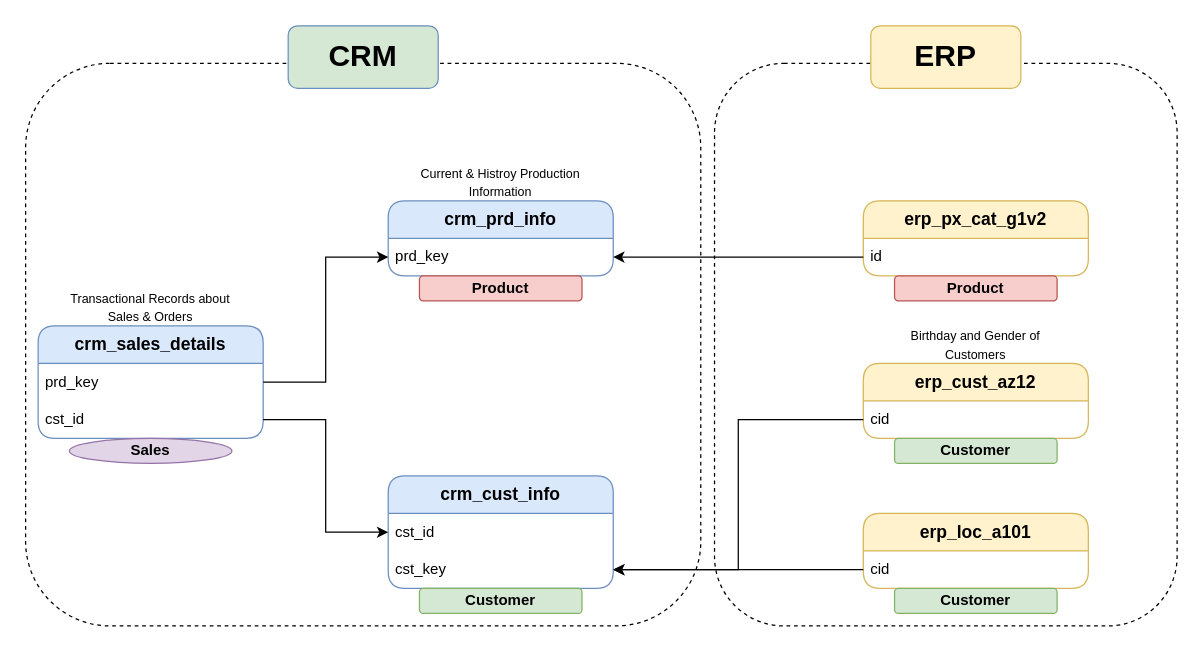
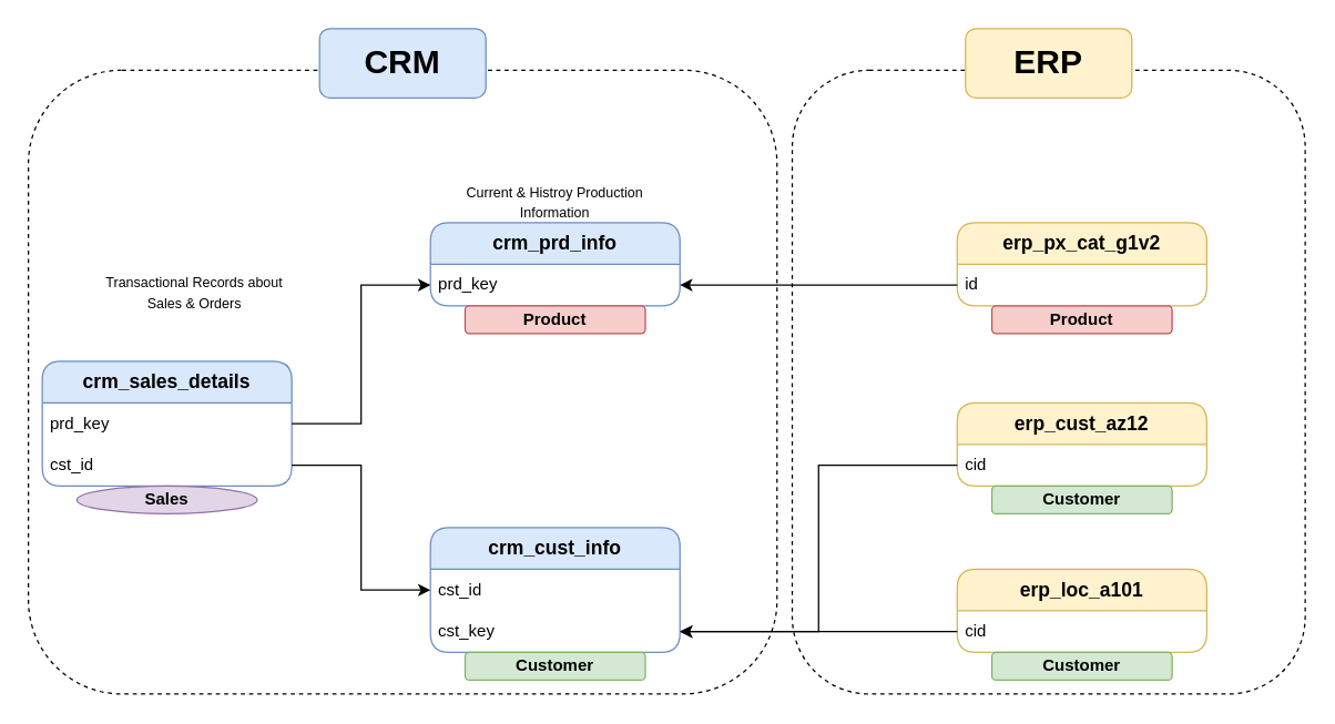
  <mxCell id="0" />
  <mxCell id="1" parent="0" />
  <mxCell id="2" value="&lt;b&gt;&lt;font style=&quot;font-size: 14px;&quot;&gt;crm_cust_info&lt;/font&gt;&lt;/b&gt;" style="swimlane;fontStyle=0;childLayout=stackLayout;horizontal=1;startSize=30;horizontalStack=0;resizeParent=1;resizeParentMax=0;resizeLast=0;collapsible=1;marginBottom=0;whiteSpace=wrap;html=1;fillColor=#dae8fc;strokeColor=#6c8ebf;rounded=1;" parent="1" vertex="1"><mxGeometry x="310" y="380" width="180" height="90" as="geometry" /></mxCell>
  <mxCell id="3" value="cst_id" style="text;strokeColor=none;fillColor=none;align=left;verticalAlign=middle;spacingLeft=4;spacingRight=4;overflow=hidden;points=[[0,0.5],[1,0.5]];portConstraint=eastwest;rotatable=0;whiteSpace=wrap;html=1;" parent="2" vertex="1"><mxGeometry y="30" width="180" height="30" as="geometry" /></mxCell>
  <mxCell id="4" value="cst_key" style="text;strokeColor=none;fillColor=none;align=left;verticalAlign=middle;spacingLeft=4;spacingRight=4;overflow=hidden;points=[[0,0.5],[1,0.5]];portConstraint=eastwest;rotatable=0;whiteSpace=wrap;html=1;" parent="2" vertex="1"><mxGeometry y="60" width="180" height="30" as="geometry" /></mxCell>
  <mxCell id="5" value="&lt;b&gt;&lt;font style=&quot;font-size: 14px;&quot;&gt;crm_sales_details&lt;/font&gt;&lt;/b&gt;" style="swimlane;fontStyle=0;childLayout=stackLayout;horizontal=1;startSize=30;horizontalStack=0;resizeParent=1;resizeParentMax=0;resizeLast=0;collapsible=1;marginBottom=0;whiteSpace=wrap;html=1;fillColor=#dae8fc;strokeColor=#6c8ebf;rounded=1;" parent="1" vertex="1"><mxGeometry x="30" y="260" width="180" height="90" as="geometry" /></mxCell>
  <mxCell id="6" value="prd_key" style="text;strokeColor=none;fillColor=none;align=left;verticalAlign=middle;spacingLeft=4;spacingRight=4;overflow=hidden;points=[[0,0.5],[1,0.5]];portConstraint=eastwest;rotatable=0;whiteSpace=wrap;html=1;" parent="5" vertex="1"><mxGeometry y="30" width="180" height="30" as="geometry" /></mxCell>
  <mxCell id="7" value="cst_id" style="text;strokeColor=none;fillColor=none;align=left;verticalAlign=middle;spacingLeft=4;spacingRight=4;overflow=hidden;points=[[0,0.5],[1,0.5]];portConstraint=eastwest;rotatable=0;whiteSpace=wrap;html=1;" parent="5" vertex="1"><mxGeometry y="60" width="180" height="30" as="geometry" /></mxCell>
- <mxCell id="8" value="&lt;font style=&quot;font-size: 10px;&quot;&gt;Transactional Records about Sales &amp;amp; Orders&lt;/font&gt;" style="text;html=1;align=center;verticalAlign=middle;whiteSpace=wrap;rounded=0;" parent="1" vertex="1"><mxGeometry x="50" y="230" width="140" height="30" as="geometry" /></mxCell>
+ <mxCell id="8" value="&lt;font style=&quot;font-size: 10px;&quot;&gt;Transactional Records about Sales &amp;amp; Orders&lt;/font&gt;" style="text;html=1;align=center;verticalAlign=middle;whiteSpace=wrap;rounded=0;" parent="1" vertex="1"><mxGeometry x="70" y="195" width="140" height="30" as="geometry" /></mxCell>
  <mxCell id="9" value="&lt;b&gt;&lt;font style=&quot;font-size: 14px;&quot;&gt;crm_prd_info&lt;/font&gt;&lt;/b&gt;" style="swimlane;fontStyle=0;childLayout=stackLayout;horizontal=1;startSize=30;horizontalStack=0;resizeParent=1;resizeParentMax=0;resizeLast=0;collapsible=1;marginBottom=0;whiteSpace=wrap;html=1;fillColor=#dae8fc;strokeColor=#6c8ebf;rounded=1;" parent="1" vertex="1"><mxGeometry x="310" y="160" width="180" height="60" as="geometry" /></mxCell>
  <mxCell id="10" value="prd_key" style="text;strokeColor=none;fillColor=none;align=left;verticalAlign=middle;spacingLeft=4;spacingRight=4;overflow=hidden;points=[[0,0.5],[1,0.5]];portConstraint=eastwest;rotatable=0;whiteSpace=wrap;html=1;" parent="9" vertex="1"><mxGeometry y="30" width="180" height="30" as="geometry" /></mxCell>
  <mxCell id="11" value="&lt;font style=&quot;font-size: 10px;&quot;&gt;Current &amp;amp; Histroy Production Information&lt;/font&gt;" style="text;html=1;align=center;verticalAlign=middle;whiteSpace=wrap;rounded=0;" parent="1" vertex="1"><mxGeometry x="330" y="130" width="140" height="30" as="geometry" /></mxCell>
  <mxCell id="12" style="edgeStyle=orthogonalEdgeStyle;rounded=0;orthogonalLoop=1;jettySize=auto;html=1;entryX=0;entryY=0.5;entryDx=0;entryDy=0;" parent="1" source="6" target="10" edge="1"><mxGeometry relative="1" as="geometry" /></mxCell>
  <mxCell id="13" style="edgeStyle=orthogonalEdgeStyle;rounded=0;orthogonalLoop=1;jettySize=auto;html=1;entryX=0;entryY=0.5;entryDx=0;entryDy=0;" parent="1" source="7" target="3" edge="1"><mxGeometry relative="1" as="geometry" /></mxCell>
  <mxCell id="14" value="&lt;b&gt;&lt;font style=&quot;font-size: 14px;&quot;&gt;erp_loc_a101&lt;/font&gt;&lt;/b&gt;" style="swimlane;fontStyle=0;childLayout=stackLayout;horizontal=1;startSize=30;horizontalStack=0;resizeParent=1;resizeParentMax=0;resizeLast=0;collapsible=1;marginBottom=0;whiteSpace=wrap;html=1;fillColor=#fff2cc;strokeColor=#d6b656;rounded=1;" parent="1" vertex="1"><mxGeometry x="690" y="410" width="180" height="60" as="geometry" /></mxCell>
  <mxCell id="15" value="cid" style="text;strokeColor=none;fillColor=none;align=left;verticalAlign=middle;spacingLeft=4;spacingRight=4;overflow=hidden;points=[[0,0.5],[1,0.5]];portConstraint=eastwest;rotatable=0;whiteSpace=wrap;html=1;" parent="14" vertex="1"><mxGeometry y="30" width="180" height="30" as="geometry" /></mxCell>
  <mxCell id="16" value="&lt;b&gt;&lt;font style=&quot;font-size: 14px;&quot;&gt;erp_cust_az12&lt;/font&gt;&lt;/b&gt;" style="swimlane;fontStyle=0;childLayout=stackLayout;horizontal=1;startSize=30;horizontalStack=0;resizeParent=1;resizeParentMax=0;resizeLast=0;collapsible=1;marginBottom=0;whiteSpace=wrap;html=1;fillColor=#fff2cc;strokeColor=#d6b656;rounded=1;" parent="1" vertex="1"><mxGeometry x="690" y="290" width="180" height="60" as="geometry" /></mxCell>
  <mxCell id="17" value="cid" style="text;strokeColor=none;fillColor=none;align=left;verticalAlign=middle;spacingLeft=4;spacingRight=4;overflow=hidden;points=[[0,0.5],[1,0.5]];portConstraint=eastwest;rotatable=0;whiteSpace=wrap;html=1;" parent="16" vertex="1"><mxGeometry y="30" width="180" height="30" as="geometry" /></mxCell>
- <mxCell id="18" value="&lt;font style=&quot;font-size: 10px;&quot;&gt;Birthday and Gender of Customers&lt;/font&gt;" style="text;html=1;align=center;verticalAlign=middle;whiteSpace=wrap;rounded=0;" parent="1" vertex="1"><mxGeometry x="710" y="260" width="140" height="30" as="geometry" /></mxCell>
  <mxCell id="19" value="&lt;b&gt;&lt;font style=&quot;font-size: 14px;&quot;&gt;erp_px_cat_g1v2&lt;/font&gt;&lt;/b&gt;" style="swimlane;fontStyle=0;childLayout=stackLayout;horizontal=1;startSize=30;horizontalStack=0;resizeParent=1;resizeParentMax=0;resizeLast=0;collapsible=1;marginBottom=0;whiteSpace=wrap;html=1;fillColor=#fff2cc;strokeColor=#d6b656;rounded=1;" parent="1" vertex="1"><mxGeometry x="690" y="160" width="180" height="60" as="geometry" /></mxCell>
  <mxCell id="20" value="id" style="text;strokeColor=none;fillColor=none;align=left;verticalAlign=middle;spacingLeft=4;spacingRight=4;overflow=hidden;points=[[0,0.5],[1,0.5]];portConstraint=eastwest;rotatable=0;whiteSpace=wrap;html=1;" parent="19" vertex="1"><mxGeometry y="30" width="180" height="30" as="geometry" /></mxCell>
  <mxCell id="21" value="" style="rounded=1;whiteSpace=wrap;html=1;fillColor=none;dashed=1;" parent="1" vertex="1"><mxGeometry x="20" y="50" width="540" height="450" as="geometry" /></mxCell>
  <mxCell id="22" value="" style="rounded=1;whiteSpace=wrap;html=1;fillColor=none;dashed=1;" parent="1" vertex="1"><mxGeometry x="571" y="50" width="370" height="450" as="geometry" /></mxCell>
- <mxCell id="23" value="&lt;b&gt;&lt;font style=&quot;font-size: 24px;&quot;&gt;CRM&lt;/font&gt;&lt;/b&gt;" style="rounded=1;whiteSpace=wrap;html=1;fillColor=#d5e8d4;strokeColor=#6c8ebf;" parent="1" vertex="1"><mxGeometry x="230" y="20" width="120" height="50" as="geometry" /></mxCell>
+ <mxCell id="23" value="&lt;b&gt;&lt;font style=&quot;font-size: 24px;&quot;&gt;CRM&lt;/font&gt;&lt;/b&gt;" style="rounded=1;whiteSpace=wrap;html=1;fillColor=#dae8fc;strokeColor=#6c8ebf;" parent="1" vertex="1"><mxGeometry x="230" y="20" width="120" height="50" as="geometry" /></mxCell>
  <mxCell id="24" value="&lt;b&gt;&lt;font style=&quot;font-size: 24px;&quot;&gt;ERP&lt;/font&gt;&lt;/b&gt;" style="rounded=1;whiteSpace=wrap;html=1;fillColor=#fff2cc;strokeColor=#d6b656;" parent="1" vertex="1"><mxGeometry x="696" y="20" width="120" height="50" as="geometry" /></mxCell>
  <mxCell id="25" style="edgeStyle=orthogonalEdgeStyle;rounded=0;orthogonalLoop=1;jettySize=auto;html=1;entryX=1;entryY=0.5;entryDx=0;entryDy=0;" parent="1" source="20" target="10" edge="1"><mxGeometry relative="1" as="geometry" /></mxCell>
  <mxCell id="26" style="edgeStyle=orthogonalEdgeStyle;rounded=0;orthogonalLoop=1;jettySize=auto;html=1;entryX=1;entryY=0.5;entryDx=0;entryDy=0;" parent="1" source="15" target="4" edge="1"><mxGeometry relative="1" as="geometry" /></mxCell>
  <mxCell id="27" style="edgeStyle=orthogonalEdgeStyle;rounded=0;orthogonalLoop=1;jettySize=auto;html=1;entryX=1;entryY=0.5;entryDx=0;entryDy=0;" parent="1" source="17" target="4" edge="1"><mxGeometry relative="1" as="geometry" /></mxCell>
  <mxCell id="28" value="&lt;b&gt;&lt;font&gt;Product&lt;/font&gt;&lt;/b&gt;" style="rounded=1;whiteSpace=wrap;html=1;fillColor=#f8cecc;strokeColor=#b85450;" vertex="1" parent="1"><mxGeometry x="335" y="220" width="130" height="20" as="geometry" /></mxCell>
  <mxCell id="29" value="&lt;b&gt;&lt;font&gt;Product&lt;/font&gt;&lt;/b&gt;" style="rounded=1;whiteSpace=wrap;html=1;fillColor=#f8cecc;strokeColor=#b85450;" vertex="1" parent="1"><mxGeometry x="715" y="220" width="130" height="20" as="geometry" /></mxCell>
  <mxCell id="30" value="&lt;b&gt;&lt;font&gt;Customer&lt;/font&gt;&lt;/b&gt;" style="rounded=1;whiteSpace=wrap;html=1;fillColor=#d5e8d4;strokeColor=#82b366;" vertex="1" parent="1"><mxGeometry x="715" y="350" width="130" height="20" as="geometry" /></mxCell>
  <mxCell id="31" value="&lt;b&gt;&lt;font&gt;Customer&lt;/font&gt;&lt;/b&gt;" style="rounded=1;whiteSpace=wrap;html=1;fillColor=#d5e8d4;strokeColor=#82b366;" vertex="1" parent="1"><mxGeometry x="715" y="470" width="130" height="20" as="geometry" /></mxCell>
  <mxCell id="32" value="&lt;b&gt;&lt;font&gt;Customer&lt;/font&gt;&lt;/b&gt;" style="rounded=1;whiteSpace=wrap;html=1;fillColor=#d5e8d4;strokeColor=#82b366;" vertex="1" parent="1"><mxGeometry x="335" y="470" width="130" height="20" as="geometry" /></mxCell>
  <mxCell id="33" value="&lt;b&gt;&lt;font&gt;Sales&lt;/font&gt;&lt;/b&gt;" style="ellipse;whiteSpace=wrap;html=1;fillColor=#e1d5e7;strokeColor=#9673a6;" vertex="1" parent="1"><mxGeometry x="55" y="350" width="130" height="20" as="geometry" /></mxCell>
